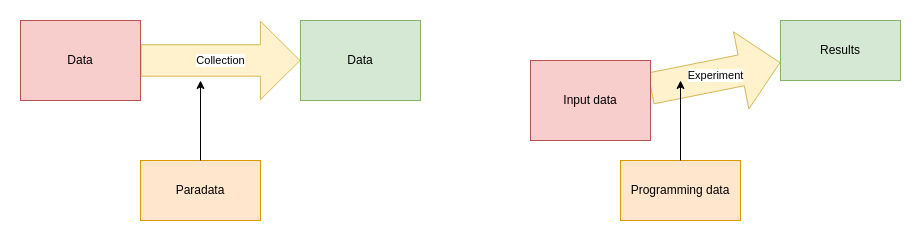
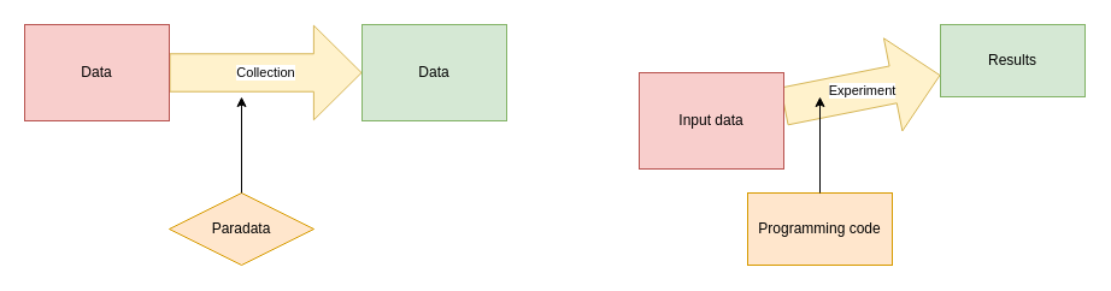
  <mxCell id="0" />
  <mxCell id="1" parent="0" />
  <mxCell id="2" value="Data" style="rounded=0;whiteSpace=wrap;html=1;fillColor=#d5e8d4;strokeColor=#82b366;" parent="1" vertex="1"><mxGeometry x="300" y="20" width="120" height="80" as="geometry" /></mxCell>
  <mxCell id="3" value="Collection" style="shape=flexArrow;endArrow=classic;html=1;endWidth=46.19;endSize=12.869;width=31.429;fillColor=#fff2cc;strokeColor=#d6b656;" parent="1" source="6" target="2" edge="1"><mxGeometry width="50" height="50" relative="1" as="geometry"><mxPoint x="160" y="57" as="sourcePoint" /><mxPoint x="130" y="10" as="targetPoint" /><Array as="points" /></mxGeometry></mxCell>
- <mxCell id="4" value="Paradata" style="rounded=0;whiteSpace=wrap;html=1;fillColor=#ffe6cc;strokeColor=#d79b00;" parent="1" vertex="1"><mxGeometry x="140" y="160" width="120" height="60" as="geometry" /></mxCell>
+ <mxCell id="4" value="Paradata" style="rhombus;whiteSpace=wrap;html=1;fillColor=#ffe6cc;strokeColor=#d79b00;" parent="1" vertex="1"><mxGeometry x="140" y="160" width="120" height="60" as="geometry" /></mxCell>
  <mxCell id="5" value="" style="endArrow=classic;html=1;" parent="1" source="4" edge="1"><mxGeometry width="50" height="50" relative="1" as="geometry"><mxPoint x="340" y="90" as="sourcePoint" /><mxPoint x="200" y="80" as="targetPoint" /></mxGeometry></mxCell>
  <mxCell id="6" value="Data" style="rounded=0;whiteSpace=wrap;html=1;fillColor=#f8cecc;strokeColor=#b85450;" parent="1" vertex="1"><mxGeometry x="20" y="20" width="120" height="80" as="geometry" /></mxCell>
  <mxCell id="7" value="Results" style="rounded=0;whiteSpace=wrap;html=1;fillColor=#d5e8d4;strokeColor=#82b366;" parent="1" vertex="1"><mxGeometry x="780" y="20" width="120" height="60" as="geometry" /></mxCell>
  <mxCell id="8" value="Experiment" style="shape=flexArrow;endArrow=classic;html=1;endWidth=46.19;endSize=12.869;width=31.429;fillColor=#fff2cc;strokeColor=#d6b656;" parent="1" source="11" target="7" edge="1"><mxGeometry width="50" height="50" relative="1" as="geometry"><mxPoint x="640" y="57" as="sourcePoint" /><mxPoint x="610" y="10" as="targetPoint" /><Array as="points" /></mxGeometry></mxCell>
- <mxCell id="9" value="Programming data" style="rounded=0;whiteSpace=wrap;html=1;fillColor=#ffe6cc;strokeColor=#d79b00;" parent="1" vertex="1"><mxGeometry x="620" y="160" width="120" height="60" as="geometry" /></mxCell>
+ <mxCell id="9" value="Programming code" style="rounded=0;whiteSpace=wrap;html=1;fillColor=#ffe6cc;strokeColor=#d79b00;" parent="1" vertex="1"><mxGeometry x="620" y="160" width="120" height="60" as="geometry" /></mxCell>
  <mxCell id="10" value="" style="endArrow=classic;html=1;" parent="1" source="9" edge="1"><mxGeometry width="50" height="50" relative="1" as="geometry"><mxPoint x="820" y="90" as="sourcePoint" /><mxPoint x="680" y="80" as="targetPoint" /></mxGeometry></mxCell>
  <mxCell id="11" value="Input data" style="rounded=0;whiteSpace=wrap;html=1;fillColor=#f8cecc;strokeColor=#b85450;" parent="1" vertex="1"><mxGeometry x="530" y="60" width="120" height="80" as="geometry" /></mxCell>
